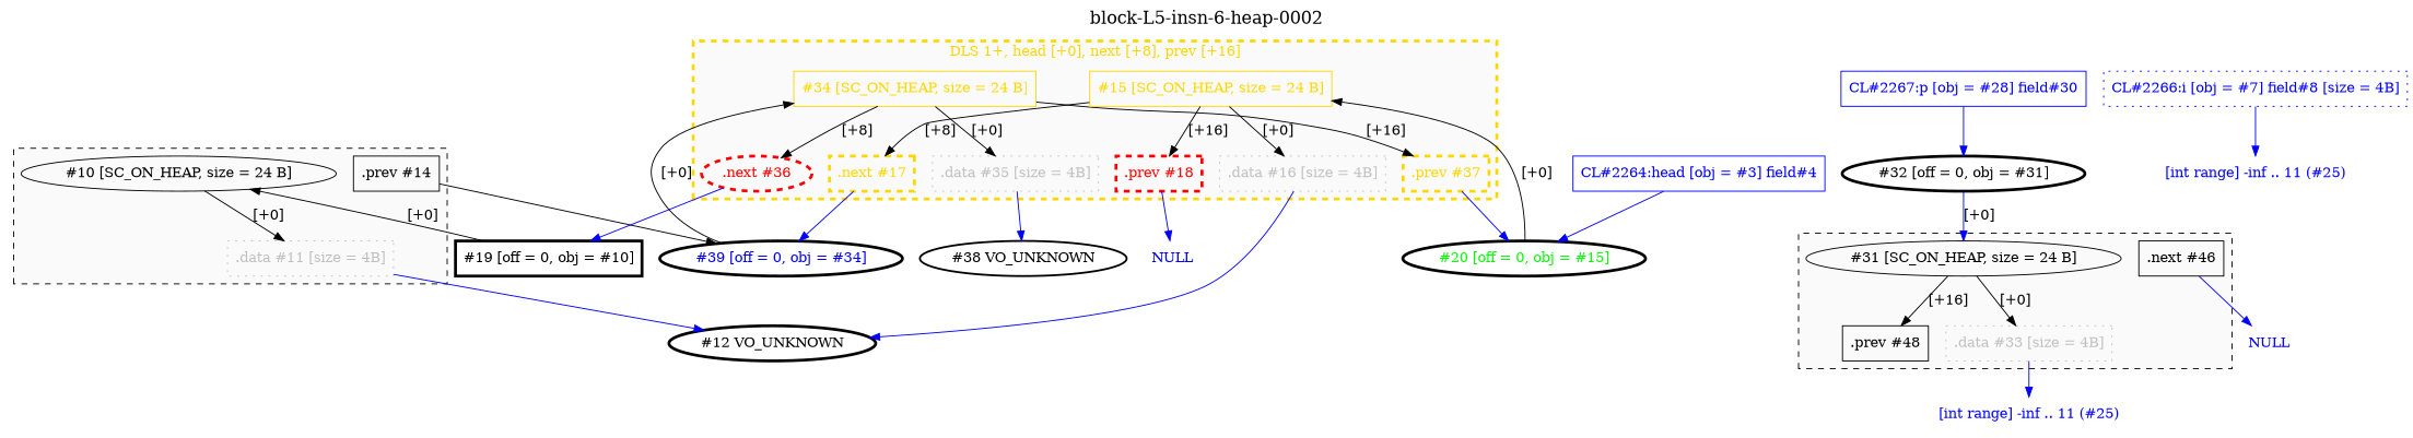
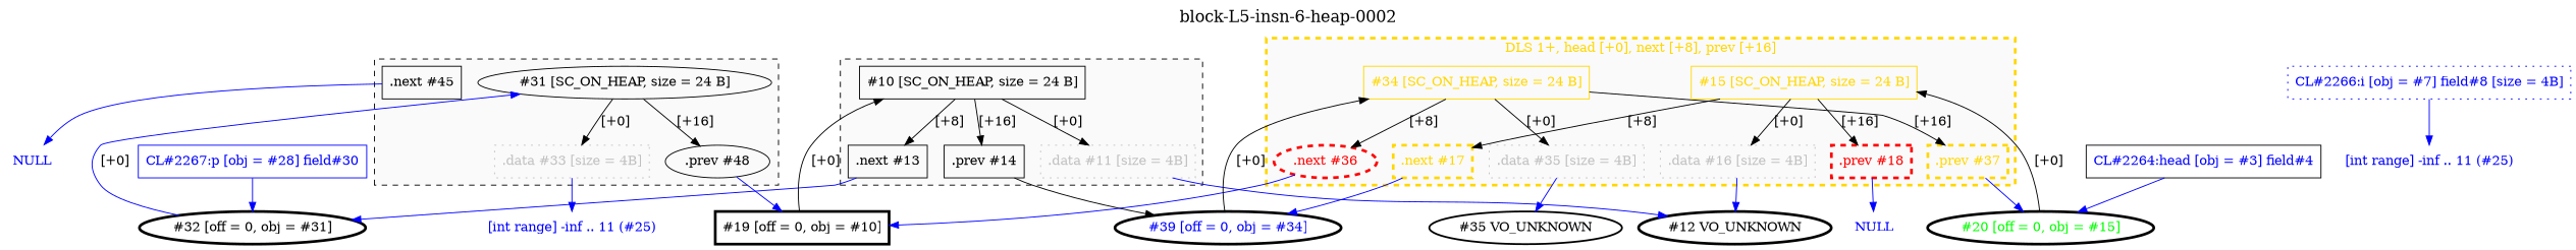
  digraph {
    clusterrank=local
    label=<<FONT POINT-SIZE="18">block-L5-insn-6-heap-0002</FONT>>
    labelloc=t
    node [fontcolor=black shape=box]
    edge [color=black fontcolor=black]
-   n1 [color=black label="#10 [SC_ON_HEAP, size = 24 B]" shape=ellipse]
+   n1 [color=black label="#10 [SC_ON_HEAP, size = 24 B]"]
    n2 [color=gray fontcolor=gray label=".data #11 [size = 4B]" style=dotted]
+   n3 [color=black label=".next #13"]
    n4 [color=black label=".prev #14"]
    n5 [color=black label="#31 [SC_ON_HEAP, size = 24 B]" shape=ellipse]
    n6 [color=gray fontcolor=gray label=".data #33 [size = 4B]" style=dotted]
-   n7 [color=black label=".next #46"]
-   n8 [color=black label=".prev #48"]
+   n7 [color=black label=".next #45"]
+   n8 [color=black label=".prev #48" shape=ellipse]
    n9 [color=gold fontcolor=gold label="#34 [SC_ON_HEAP, size = 24 B]"]
    n10 [color=gray fontcolor=gray label=".data #35 [size = 4B]" style=dotted]
    n11 [color=red fontcolor=red label=".next #36" penwidth=3.0 shape=ellipse style=dashed]
    n12 [color=gold fontcolor=gold label=".prev #37" penwidth=3.0 style=dashed]
    n13 [color=gold fontcolor=gold label="#15 [SC_ON_HEAP, size = 24 B]"]
    n14 [color=gray fontcolor=gray label=".data #16 [size = 4B]" style=dotted]
    n15 [color=gold fontcolor=gold label=".next #17" penwidth=3.0 style=dashed]
    n16 [color=red fontcolor=red label=".prev #18" penwidth=3.0 style=dashed]
    n17 [label="#12 VO_UNKNOWN" penwidth=3 shape=ellipse]
    n18 [label="#32 [off = 0, obj = #31]" penwidth=3 shape=ellipse]
    n19 [fontcolor=blue label="#39 [off = 0, obj = #34]" penwidth=3 shape=ellipse]
    n20 [fontcolor=blue label="[int range] -inf .. 11 (#25)" shape=plaintext]
    n21 [fontcolor=blue label=NULL shape=plaintext]
    n22 [label="#19 [off = 0, obj = #10]" penwidth=3]
-   n23 [label="#38 VO_UNKNOWN" penwidth=2 shape=ellipse]
+   n23 [label="#35 VO_UNKNOWN" penwidth=2 shape=ellipse]
    n24 [fontcolor=green label="#20 [off = 0, obj = #15]" penwidth=3 shape=ellipse]
    n25 [fontcolor=blue label=NULL shape=plaintext]
-   n26 [color=blue fontcolor=blue label="CL#2264:head [obj = #3] field#4"]
+   n26 [color=black fontcolor=blue label="CL#2264:head [obj = #3] field#4"]
    n27 [color=blue fontcolor=blue label="CL#2266:i [obj = #7] field#8 [size = 4B]" style=dotted]
    n28 [fontcolor=blue label="[int range] -inf .. 11 (#25)" shape=plaintext]
    n29 [color=blue fontcolor=blue label="CL#2267:p [obj = #28] field#30"]
    subgraph cluster_1 {
      bgcolor=gray98
      color=black
      fontcolor=black
      label=""
      penwidth=1.0
      rank=same
      style=dashed
      n1
      n2
+     n3
      n4
    }
    subgraph cluster_2 {
      bgcolor=gray98
      color=black
      fontcolor=black
      label=""
      penwidth=1.0
      rank=same
      style=dashed
      n5
      n6
      n7
      n8
    }
    subgraph cluster_3 {
      bgcolor=gray98
      color=gold
      fontcolor=gold
      label="DLS 1+, head [+0], next [+8], prev [+16]"
      penwidth=3.0
      rank=same
      style=dashed
      n9
      n10
      n11
      n12
      n13
      n14
      n15
      n16
    }
    n1 -> n2 [label="[+0]"]
+   n1 -> n3 [label="[+8]"]
+   n1 -> n4 [label="[+16]"]
    n2 -> n17 [color=blue fontcolor=blue]
+   n3 -> n18 [color=blue fontcolor=blue]
    n4 -> n19 [fontcolor=blue]
    n5 -> n6 [label="[+0]"]
    n5 -> n8 [label="[+16]"]
    n6 -> n20 [color=blue fontcolor=blue]
    n7 -> n21 [color=blue fontcolor=blue]
+   n8 -> n22 [color=blue fontcolor=blue]
    n9 -> n10 [label="[+0]"]
    n9 -> n11 [label="[+8]"]
    n9 -> n12 [label="[+16]"]
    n10 -> n23 [color=blue fontcolor=blue]
    n11 -> n22 [color=blue fontcolor=blue]
    n12 -> n24 [color=blue fontcolor=blue]
    n13 -> n14 [label="[+0]"]
    n13 -> n15 [label="[+8]"]
    n13 -> n16 [label="[+16]"]
    n14 -> n17 [color=blue fontcolor=blue]
    n15 -> n19 [color=blue fontcolor=blue]
    n16 -> n25 [color=blue fontcolor=blue]
    n18 -> n5 [color=blue label="[+0]"]
    n19 -> n9 [label="[+0]"]
    n22 -> n1 [label="[+0]"]
    n24 -> n13 [label="[+0]"]
    n26 -> n24 [color=blue fontcolor=blue]
    n27 -> n28 [color=blue fontcolor=blue]
    n29 -> n18 [color=blue fontcolor=blue]
  }
